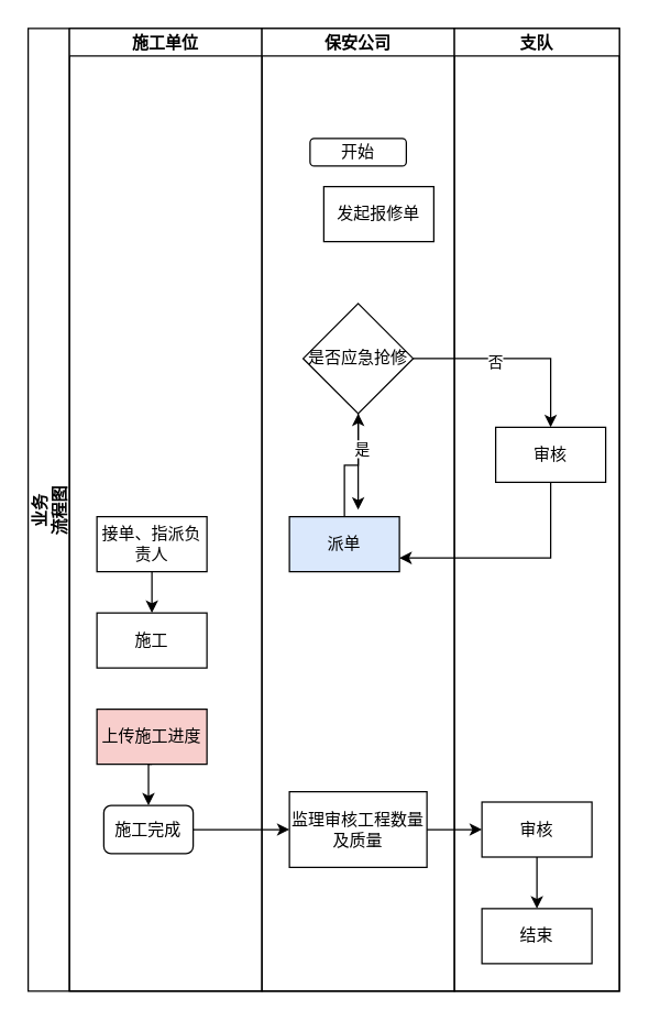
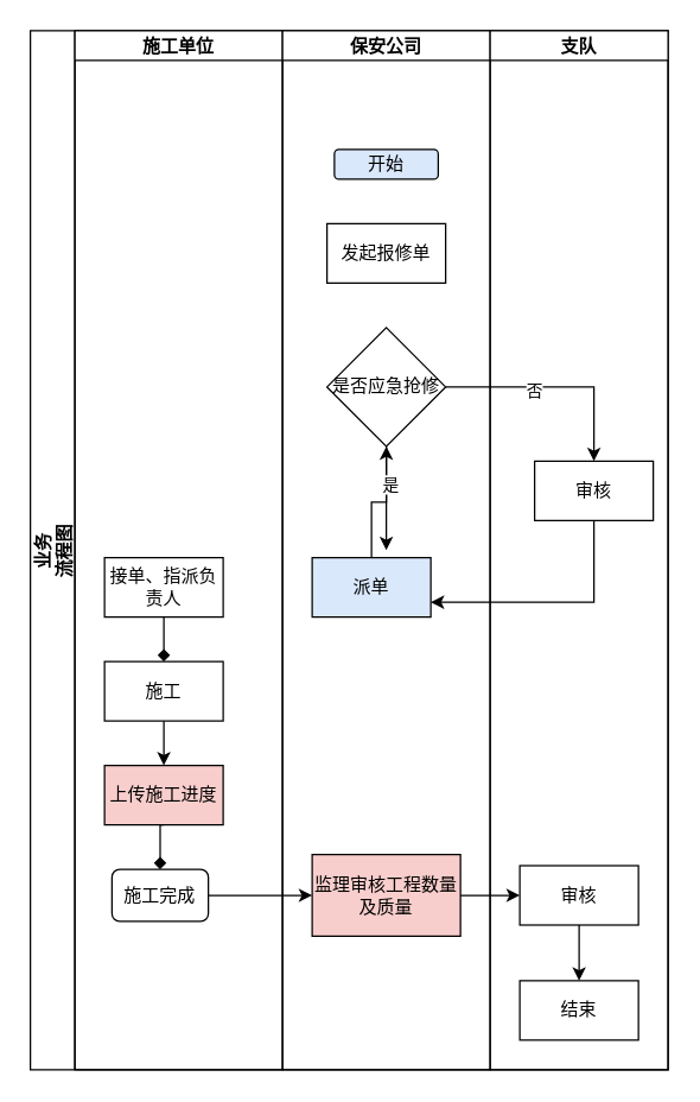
  <mxCell id="0" />
  <mxCell id="1" parent="0" />
  <mxCell id="2" value="业务&#10;流程图" style="swimlane;childLayout=stackLayout;resizeParent=1;resizeParentMax=0;startSize=30;horizontal=0;horizontalStack=1;" parent="1" vertex="1"><mxGeometry x="20" y="20" width="430" height="700" as="geometry"><mxRectangle x="110" y="230" width="40" height="60" as="alternateBounds" /></mxGeometry></mxCell>
  <mxCell id="3" style="edgeStyle=orthogonalEdgeStyle;rounded=0;orthogonalLoop=1;jettySize=auto;html=1;" parent="2" source="15" target="18" edge="1"><mxGeometry relative="1" as="geometry" /></mxCell>
  <mxCell id="4" value="施工单位" style="swimlane;startSize=20;" parent="2" vertex="1"><mxGeometry x="30" width="140" height="700" as="geometry" /></mxCell>
- <mxCell id="5" style="edgeStyle=orthogonalEdgeStyle;rounded=0;orthogonalLoop=1;jettySize=auto;html=1;exitX=0.5;exitY=1;exitDx=0;exitDy=0;entryX=0.5;entryY=0;entryDx=0;entryDy=0;" parent="4" source="6" target="8" edge="1"><mxGeometry relative="1" as="geometry" /></mxCell>
+ <mxCell id="5" style="edgeStyle=orthogonalEdgeStyle;rounded=0;orthogonalLoop=1;jettySize=auto;html=1;exitX=0.5;exitY=1;exitDx=0;exitDy=0;entryX=0.5;entryY=0;entryDx=0;entryDy=0;endArrow=diamond;" parent="4" source="6" target="8" edge="1"><mxGeometry relative="1" as="geometry" /></mxCell>
  <mxCell id="6" value="接单、指派负责人" style="rounded=0;whiteSpace=wrap;html=1;" parent="4" vertex="1"><mxGeometry x="20" y="355" width="80" height="40" as="geometry" /></mxCell>
+ <mxCell id="7" style="edgeStyle=orthogonalEdgeStyle;rounded=0;orthogonalLoop=1;jettySize=auto;html=1;exitX=0.5;exitY=1;exitDx=0;exitDy=0;entryX=0.5;entryY=0;entryDx=0;entryDy=0;" parent="4" source="8" target="10" edge="1"><mxGeometry relative="1" as="geometry" /></mxCell>
  <mxCell id="8" value="施工" style="rounded=0;whiteSpace=wrap;html=1;" parent="4" vertex="1"><mxGeometry x="20" y="425" width="80" height="40" as="geometry" /></mxCell>
- <mxCell id="9" style="edgeStyle=orthogonalEdgeStyle;rounded=0;orthogonalLoop=1;jettySize=auto;html=1;exitX=0.5;exitY=1;exitDx=0;exitDy=0;entryX=0.5;entryY=0;entryDx=0;entryDy=0;" parent="4" source="10" target="11" edge="1"><mxGeometry relative="1" as="geometry" /></mxCell>
+ <mxCell id="9" style="edgeStyle=orthogonalEdgeStyle;rounded=0;orthogonalLoop=1;jettySize=auto;html=1;exitX=0.5;exitY=1;exitDx=0;exitDy=0;entryX=0.5;entryY=0;entryDx=0;entryDy=0;endArrow=diamond;" parent="4" source="10" target="11" edge="1"><mxGeometry relative="1" as="geometry" /></mxCell>
  <mxCell id="10" value="上传施工进度" style="rounded=0;whiteSpace=wrap;html=1;fillColor=#f8cecc;" parent="4" vertex="1"><mxGeometry x="20" y="495" width="80" height="40" as="geometry" /></mxCell>
  <mxCell id="11" value="施工完成" style="rounded=1;whiteSpace=wrap;html=1;" parent="4" vertex="1"><mxGeometry x="25" y="565" width="65" height="35" as="geometry" /></mxCell>
  <mxCell id="12" style="edgeStyle=orthogonalEdgeStyle;rounded=0;orthogonalLoop=1;jettySize=auto;html=1;exitX=1;exitY=0.5;exitDx=0;exitDy=0;" parent="2" source="18" target="23" edge="1"><mxGeometry relative="1" as="geometry"><mxPoint x="280" y="130" as="sourcePoint" /></mxGeometry></mxCell>
  <mxCell id="13" value="否" style="edgeLabel;html=1;align=center;verticalAlign=middle;resizable=0;points=[];" parent="12" vertex="1" connectable="0"><mxGeometry x="-0.215" y="-2" relative="1" as="geometry"><mxPoint as="offset" /></mxGeometry></mxCell>
  <mxCell id="14" value="保安公司" style="swimlane;startSize=20;" parent="2" vertex="1"><mxGeometry x="170" width="140" height="700" as="geometry" /></mxCell>
  <mxCell id="15" value="派单" style="rounded=0;whiteSpace=wrap;html=1;fillColor=#dae8fc;" parent="14" vertex="1"><mxGeometry x="20" y="355" width="80" height="40" as="geometry" /></mxCell>
  <mxCell id="16" style="edgeStyle=orthogonalEdgeStyle;rounded=0;orthogonalLoop=1;jettySize=auto;html=1;exitX=0.5;exitY=1;exitDx=0;exitDy=0;" parent="14" source="18" edge="1"><mxGeometry relative="1" as="geometry"><mxPoint x="70" y="350" as="targetPoint" /></mxGeometry></mxCell>
  <mxCell id="17" value="是" style="edgeLabel;html=1;align=center;verticalAlign=middle;resizable=0;points=[];" parent="16" vertex="1" connectable="0"><mxGeometry x="-0.286" y="2" relative="1" as="geometry"><mxPoint as="offset" /></mxGeometry></mxCell>
  <mxCell id="18" value="是否应急抢修" style="rhombus;whiteSpace=wrap;html=1;" parent="14" vertex="1"><mxGeometry x="30" y="200" width="80" height="80" as="geometry" /></mxCell>
- <mxCell id="19" value="开始" style="rounded=1;whiteSpace=wrap;html=1;" parent="14" vertex="1"><mxGeometry x="35" y="80" width="70" height="20" as="geometry" /></mxCell>
- <mxCell id="20" value="发起报修单" style="rounded=0;whiteSpace=wrap;html=1;" parent="14" vertex="1"><mxGeometry x="45" y="115" width="80" height="40" as="geometry" /></mxCell>
- <mxCell id="21" value="监理审核工程数量及质量" style="rounded=0;whiteSpace=wrap;html=1;" vertex="1" parent="14"><mxGeometry x="20" y="555" width="100" height="55" as="geometry" /></mxCell>
+ <mxCell id="19" value="开始" style="rounded=1;whiteSpace=wrap;html=1;fillColor=#dae8fc;" parent="14" vertex="1"><mxGeometry x="35" y="80" width="70" height="20" as="geometry" /></mxCell>
+ <mxCell id="20" value="发起报修单" style="rounded=0;whiteSpace=wrap;html=1;" parent="14" vertex="1"><mxGeometry x="30" y="130" width="80" height="40" as="geometry" /></mxCell>
+ <mxCell id="21" value="监理审核工程数量及质量" style="rounded=0;whiteSpace=wrap;html=1;fillColor=#f8cecc;" vertex="1" parent="14"><mxGeometry x="20" y="555" width="100" height="55" as="geometry" /></mxCell>
  <mxCell id="22" value="支队" style="swimlane;startSize=20;" parent="2" vertex="1"><mxGeometry x="310" width="120" height="700" as="geometry" /></mxCell>
  <mxCell id="23" value="审核" style="rounded=0;whiteSpace=wrap;html=1;" parent="22" vertex="1"><mxGeometry x="30" y="290" width="80" height="40" as="geometry" /></mxCell>
  <mxCell id="24" style="edgeStyle=orthogonalEdgeStyle;rounded=0;orthogonalLoop=1;jettySize=auto;html=1;entryX=0.5;entryY=0;entryDx=0;entryDy=0;" edge="1" parent="22" source="25" target="26"><mxGeometry relative="1" as="geometry" /></mxCell>
  <mxCell id="25" value="审核" style="rounded=0;whiteSpace=wrap;html=1;" vertex="1" parent="22"><mxGeometry x="20" y="562.5" width="80" height="40" as="geometry" /></mxCell>
  <mxCell id="26" value="结束" style="rounded=0;whiteSpace=wrap;html=1;" vertex="1" parent="22"><mxGeometry x="20" y="640" width="80" height="40" as="geometry" /></mxCell>
  <mxCell id="27" style="edgeStyle=orthogonalEdgeStyle;rounded=0;orthogonalLoop=1;jettySize=auto;html=1;entryX=1;entryY=0.75;entryDx=0;entryDy=0;exitX=0.5;exitY=1;exitDx=0;exitDy=0;" parent="2" source="23" target="15" edge="1"><mxGeometry relative="1" as="geometry"><Array as="points"><mxPoint x="380" y="385" /></Array></mxGeometry></mxCell>
  <mxCell id="28" style="edgeStyle=orthogonalEdgeStyle;rounded=0;orthogonalLoop=1;jettySize=auto;html=1;exitX=1;exitY=0.5;exitDx=0;exitDy=0;entryX=0;entryY=0.5;entryDx=0;entryDy=0;" edge="1" parent="2" source="11" target="21"><mxGeometry relative="1" as="geometry" /></mxCell>
  <mxCell id="29" style="edgeStyle=orthogonalEdgeStyle;rounded=0;orthogonalLoop=1;jettySize=auto;html=1;exitX=1;exitY=0.5;exitDx=0;exitDy=0;entryX=0;entryY=0.5;entryDx=0;entryDy=0;" edge="1" parent="2" source="21" target="25"><mxGeometry relative="1" as="geometry" /></mxCell>
